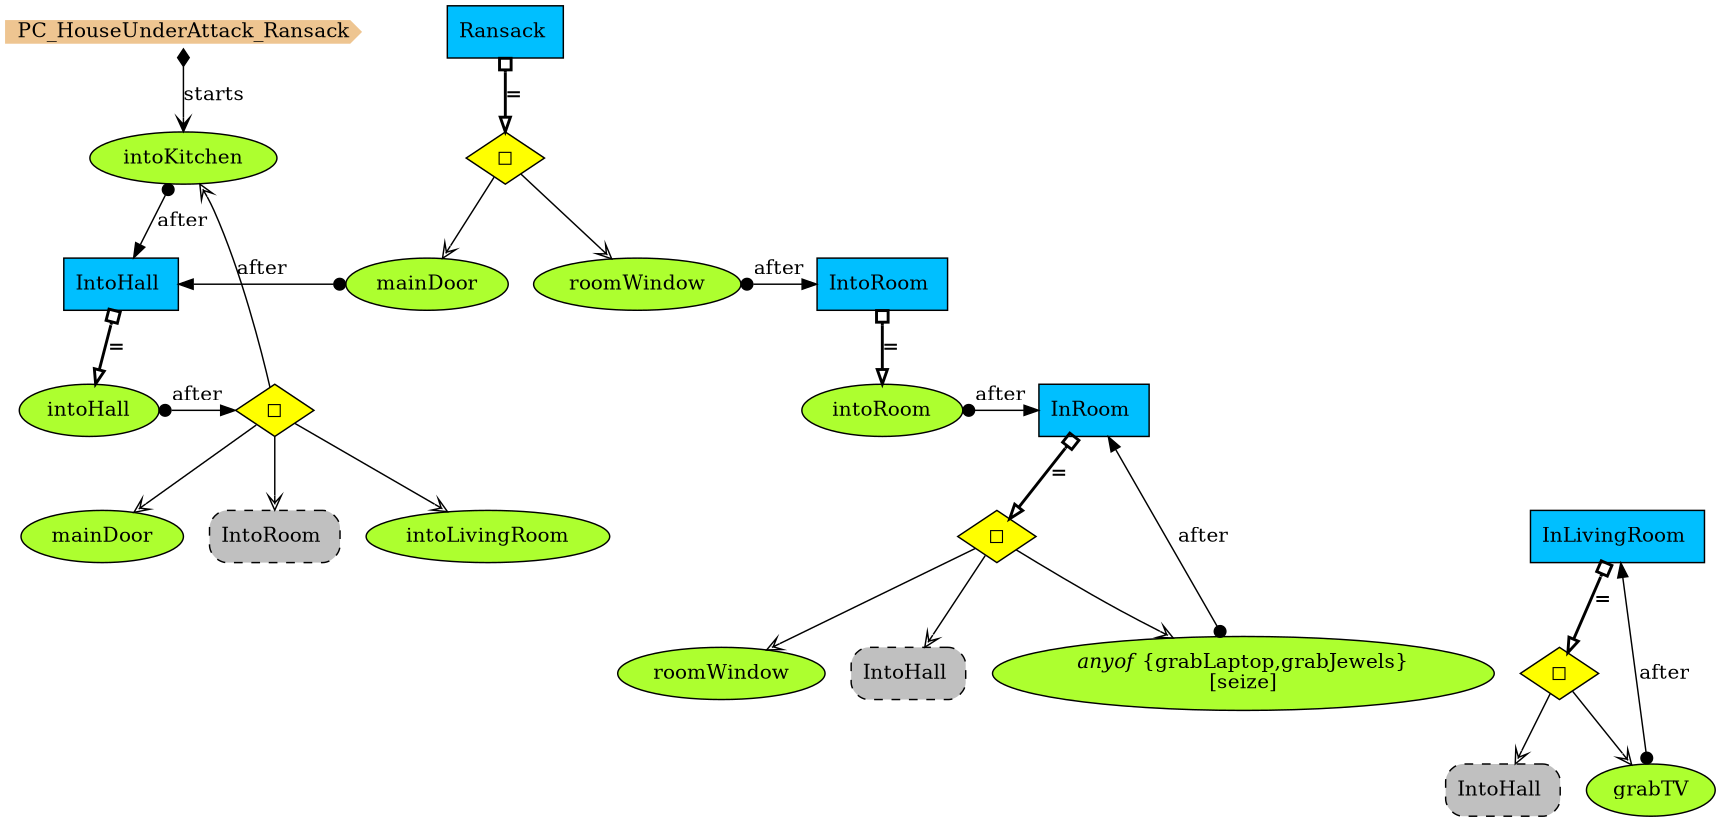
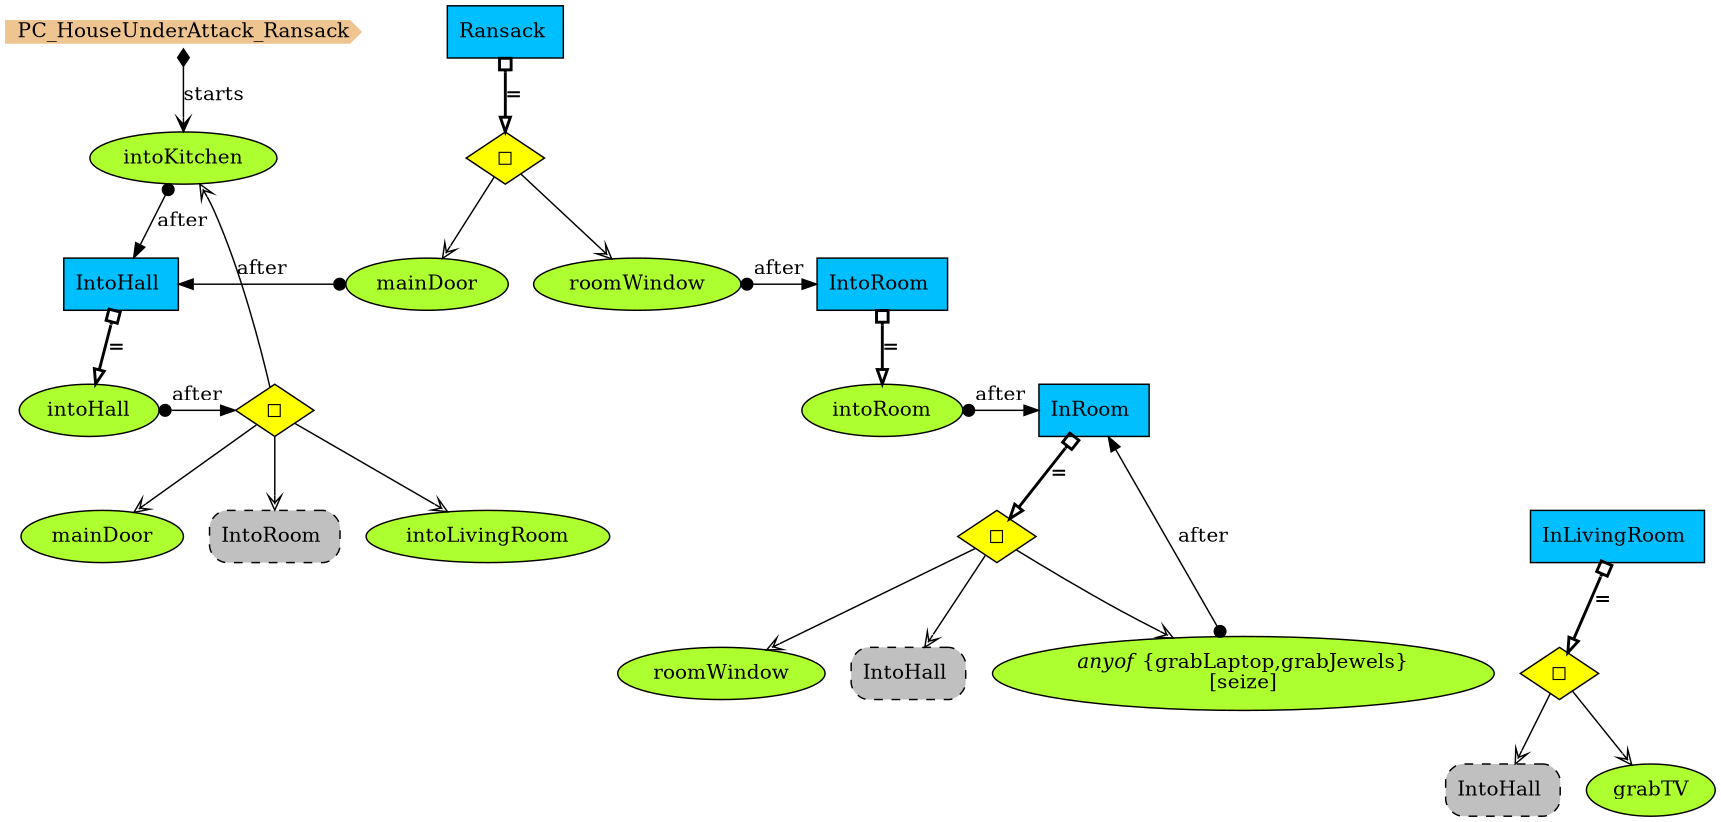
  digraph {
    node [shape=ellipse style=filled fillcolor=greenyellow]
    edge [arrowhead=vee dir=both]
    n1 [color=burlywood2 height=.2 label=PC_HouseUnderAttack_Ransack shape=cds width=.2 fillcolor=""]
    n2 [fillcolor=deepskyblue label="Ransack " shape=box]
    n3 [fillcolor=deepskyblue label="IntoHall " shape=box]
    n4 [label=mainDoor]
    n5 [fillcolor=deepskyblue label="IntoRoom " shape=box]
    n6 [label=roomWindow]
    n7 [fillcolor=yellow label="◻︎" shape=diamond]
    n8 [label=intoHall]
    n9 [fillcolor=deepskyblue label="InLivingRoom " shape=box]
    n10 [label=intoLivingRoom]
    n11 [fillcolor=deepskyblue label="InRoom " shape=box]
    n12 [label=intoRoom]
    n13 [label=intoKitchen]
    n14 [fillcolor=yellow label="◻︎" shape=diamond]
    n15 [label=mainDoor]
    n16 [fillcolor=gray label="IntoRoom " shape=rectangle style="rounded,filled,dashed"]
    n17 [fillcolor=yellow label="◻︎" shape=diamond]
    n18 [fillcolor=yellow label="◻︎" shape=diamond]
    n19 [fillcolor=gray label="IntoHall " shape=rectangle style="rounded,filled,dashed"]
    n20 [label=roomWindow]
    n21 [label=<<I>anyof</I> {grabLaptop,grabJewels}<br/>[seize]>]
    n22 [label=grabTV]
    n23 [fillcolor=gray label="IntoHall " shape=rectangle style="rounded,filled,dashed"]
    subgraph sub_1 {
      rank=min
      n1
      n2
    }
    subgraph sub_2 {
      rank=same
      n3
      n4
    }
    subgraph sub_3 {
      rank=same
      n5
      n6
    }
    subgraph sub_4 {
      rank=same
      n7
      n8
    }
    subgraph sub_5 {
      rank=same
      n9
      n10
    }
    subgraph sub_6 {
      rank=same
      n11
      n12
    }
    n1 -> n13 [arrowhead=open arrowtail=diamond label=starts]
    n2 -> n14 [arrowhead=onormal arrowtail=obox label="=" penwidth=2]
    n3 -> n8 [arrowhead=onormal arrowtail=obox label="=" penwidth=2]
    n4 -> n3 [arrowtail=dot label=after arrowhead=""]
    n5 -> n12 [arrowhead=onormal arrowtail=obox label="=" penwidth=2]
    n6 -> n5 [arrowtail=dot label=after arrowhead=""]
    n7 -> n10 [fillcolor=white dir=""]
    n7 -> n13 [fillcolor=white dir=""]
    n7 -> n15 [fillcolor=white dir=""]
    n7 -> n16 [fillcolor=white dir=""]
    n8 -> n7 [arrowtail=dot label=after arrowhead=""]
    n9 -> n17 [arrowhead=onormal arrowtail=obox label="=" penwidth=2]
    n11 -> n18 [arrowhead=onormal arrowtail=obox label="=" penwidth=2]
    n12 -> n11 [arrowtail=dot label=after arrowhead=""]
    n13 -> n3 [arrowtail=dot label=after arrowhead=""]
    n14 -> n4 [fillcolor=white dir=""]
    n14 -> n6 [fillcolor=white dir=""]
    n17 -> n22 [fillcolor=white dir=""]
    n17 -> n23 [fillcolor=white dir=""]
    n18 -> n19 [fillcolor=white dir=""]
    n18 -> n20 [fillcolor=white dir=""]
    n18 -> n21 [fillcolor=white dir=""]
    n21 -> n11 [arrowtail=dot label=after arrowhead=""]
-   n22 -> n9 [arrowtail=dot label=after arrowhead=""]
  }
